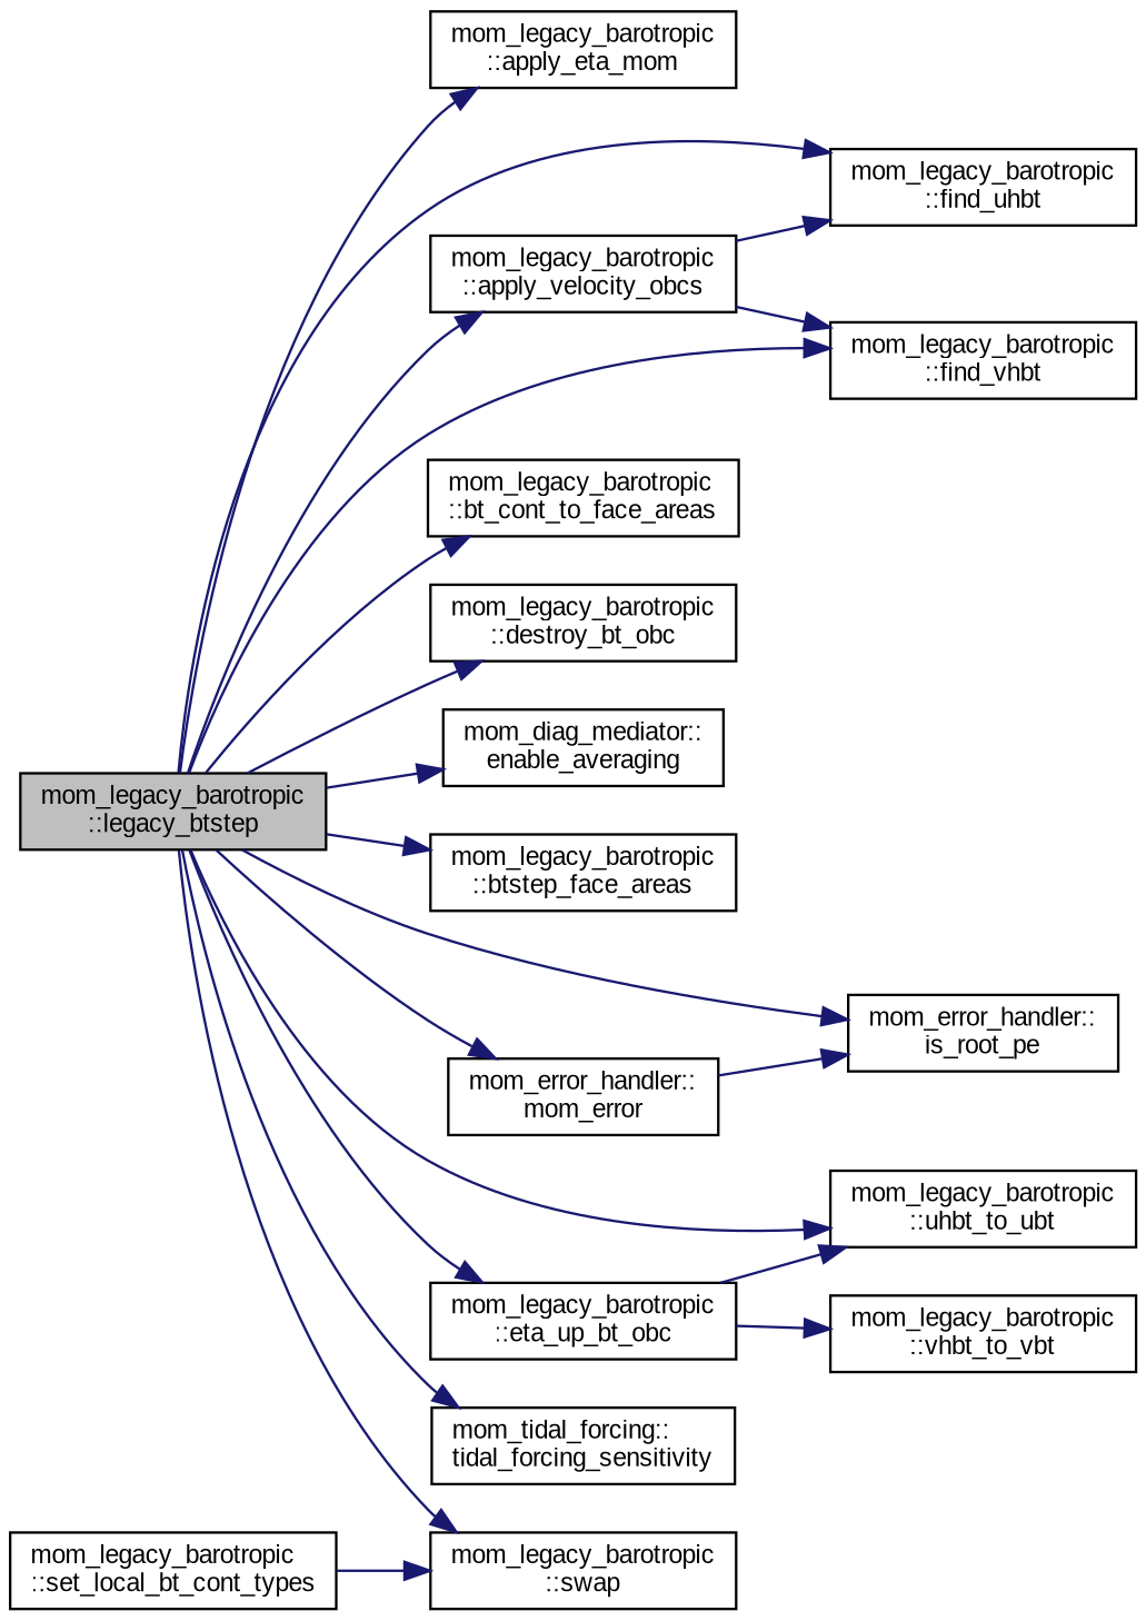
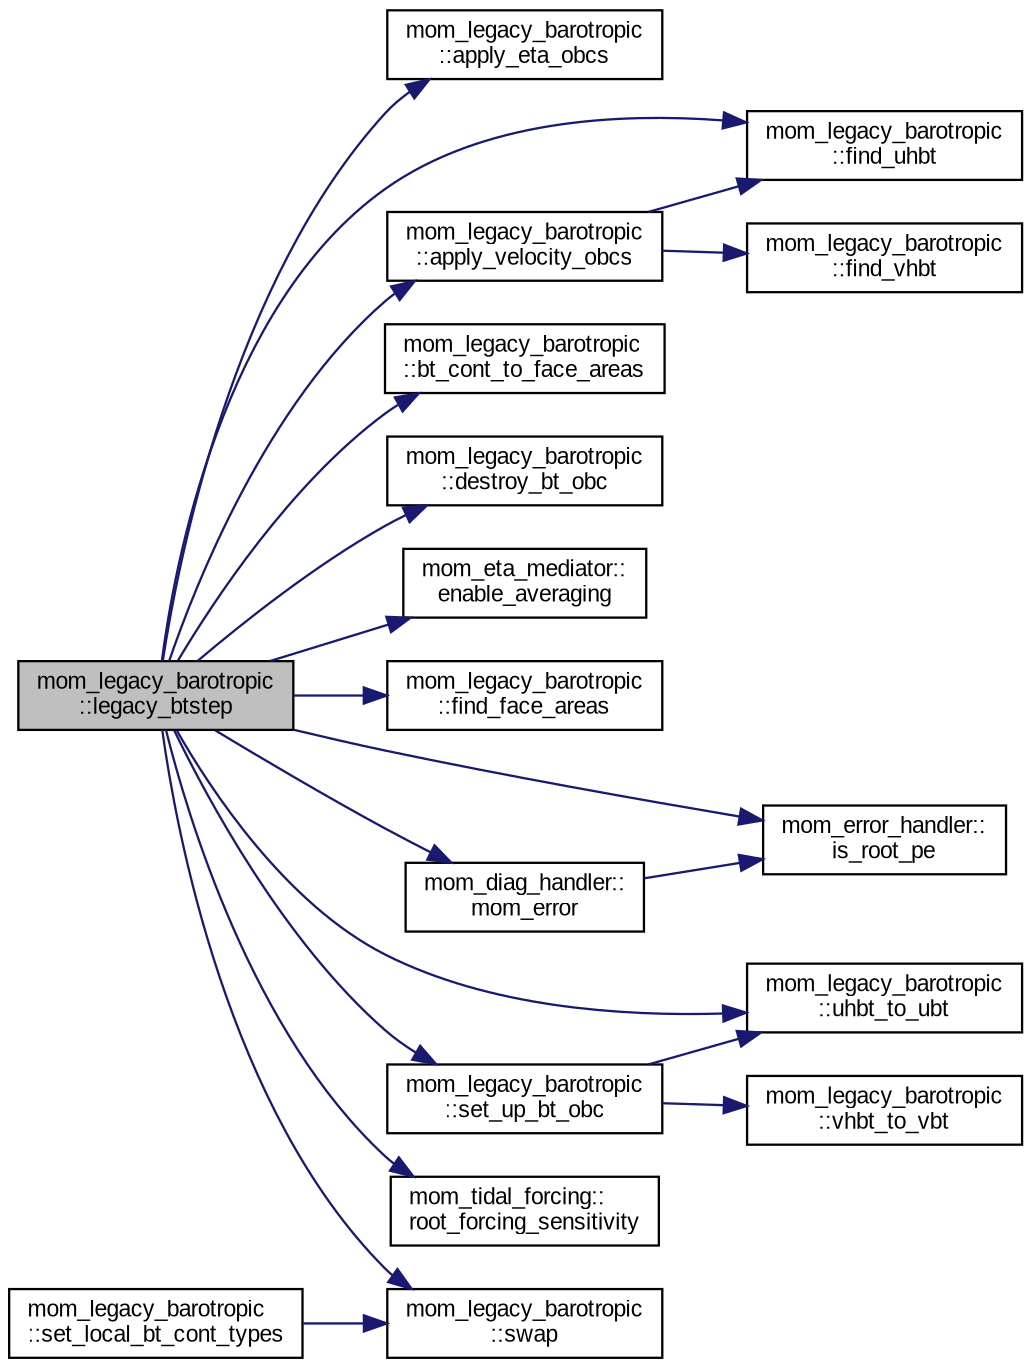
  digraph {
    fontname="Liberation Sans"
    rankdir=LR
    node [color=black fillcolor=white fontname="Liberation Sans" fontsize=10 shape=record style=filled]
    edge [color=midnightblue fontname="Liberation Sans" fontsize=10 labelfontname=Helvetica labelfontsize=10 style=solid]
    n1 [fillcolor=grey75 fontcolor=black height=0.2 label="mom_legacy_barotropic\l::legacy_btstep" width=0.4]
-   n2 [height=0.2 label="mom_legacy_barotropic\l::apply_eta_mom" width=0.4]
+   n2 [height=0.2 label="mom_legacy_barotropic\l::apply_eta_obcs" width=0.4]
    n3 [height=0.2 label="mom_legacy_barotropic\l::apply_velocity_obcs" width=0.4]
    n4 [height=0.2 label="mom_legacy_barotropic\l::find_uhbt" width=0.4]
    n5 [height=0.2 label="mom_legacy_barotropic\l::find_vhbt" width=0.4]
    n6 [height=0.2 label="mom_legacy_barotropic\l::bt_cont_to_face_areas" width=0.4]
    n7 [height=0.2 label="mom_legacy_barotropic\l::destroy_bt_obc" width=0.4]
-   n8 [height=0.2 label="mom_diag_mediator::\lenable_averaging" width=0.4]
-   n9 [height=0.2 label="mom_legacy_barotropic\l::btstep_face_areas" width=0.4]
+   n8 [height=0.2 label="mom_eta_mediator::\lenable_averaging" width=0.4]
+   n9 [height=0.2 label="mom_legacy_barotropic\l::find_face_areas" width=0.4]
    n10 [height=0.2 label="mom_error_handler::\lis_root_pe" width=0.4]
-   n11 [height=0.2 label="mom_error_handler::\lmom_error" width=0.4]
+   n11 [height=0.2 label="mom_diag_handler::\lmom_error" width=0.4]
    n12 [height=0.2 label="mom_legacy_barotropic\l::swap" width=0.4]
-   n13 [height=0.2 label="mom_legacy_barotropic\l::eta_up_bt_obc" width=0.4]
+   n13 [height=0.2 label="mom_legacy_barotropic\l::set_up_bt_obc" width=0.4]
    n14 [height=0.2 label="mom_legacy_barotropic\l::uhbt_to_ubt" width=0.4]
-   n15 [height=0.2 label="mom_tidal_forcing::\ltidal_forcing_sensitivity" width=0.4]
+   n15 [height=0.2 label="mom_tidal_forcing::\lroot_forcing_sensitivity" width=0.4]
    n16 [height=0.2 label="mom_legacy_barotropic\l::set_local_bt_cont_types" width=0.4]
    n17 [height=0.2 label="mom_legacy_barotropic\l::vhbt_to_vbt" width=0.4]
    n1 -> n2
    n1 -> n3
    n1 -> n4
-   n1 -> n5
    n1 -> n6
    n1 -> n7
    n1 -> n8
    n1 -> n9
    n1 -> n10
    n1 -> n11
    n1 -> n12
    n1 -> n13
    n1 -> n14
    n1 -> n15
    n3 -> n4
    n3 -> n5
    n11 -> n10
    n13 -> n14
    n13 -> n17
    n16 -> n12
  }
